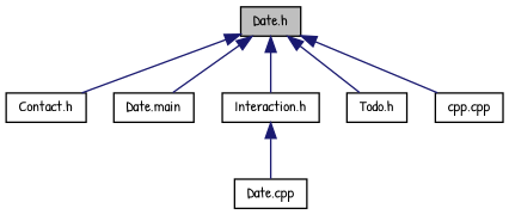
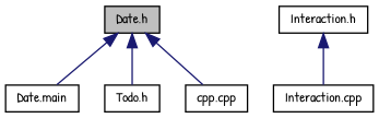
  digraph {
    fontname="Patrick Hand"
    node [color=black fillcolor=white fontname="Patrick Hand" fontsize=10 shape=record style=filled]
    edge [color=midnightblue dir=back fontname="Patrick Hand" fontsize=10 labelfontname=Helvetica labelfontsize=10 style=solid]
    n1 [fillcolor=grey75 fontcolor=black height=0.2 label="Date.h" width=0.4]
-   n2 [height=0.2 label="Contact.h" width=0.4]
    n3 [height=0.2 label="Date.main" width=0.4]
    n4 [height=0.2 label="Interaction.h" width=0.4]
    n5 [height=0.2 label="Todo.h" width=0.4]
    n6 [height=0.2 label="cpp.cpp" width=0.4]
-   n7 [height=0.2 label="Date.cpp" width=0.4]
-   n1 -> n2
+   n7 [height=0.2 label="Interaction.cpp" width=0.4]
    n1 -> n3
-   n1 -> n4
    n1 -> n5
    n1 -> n6
    n4 -> n7
  }
